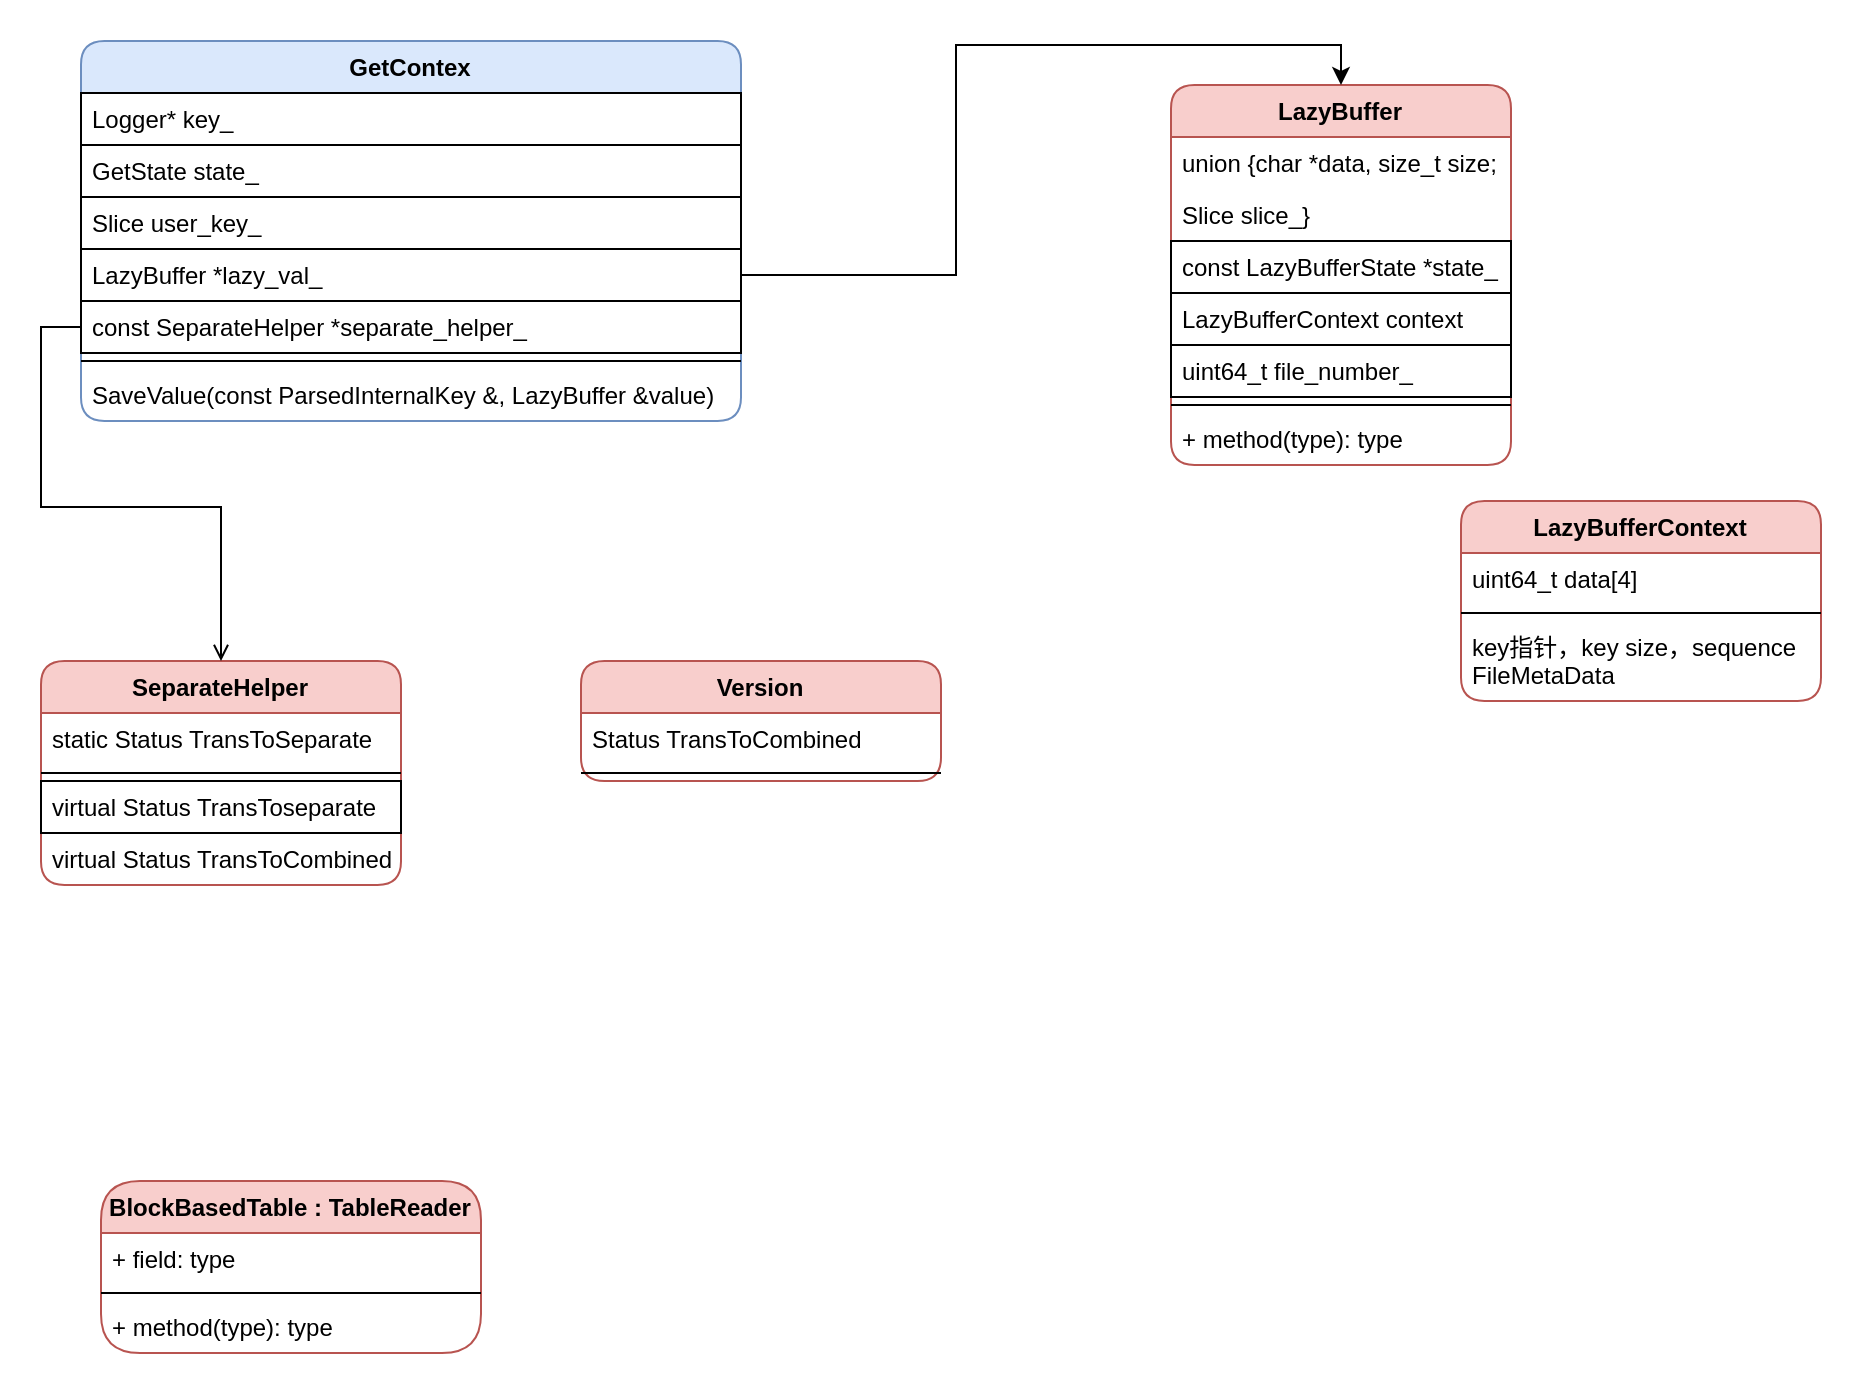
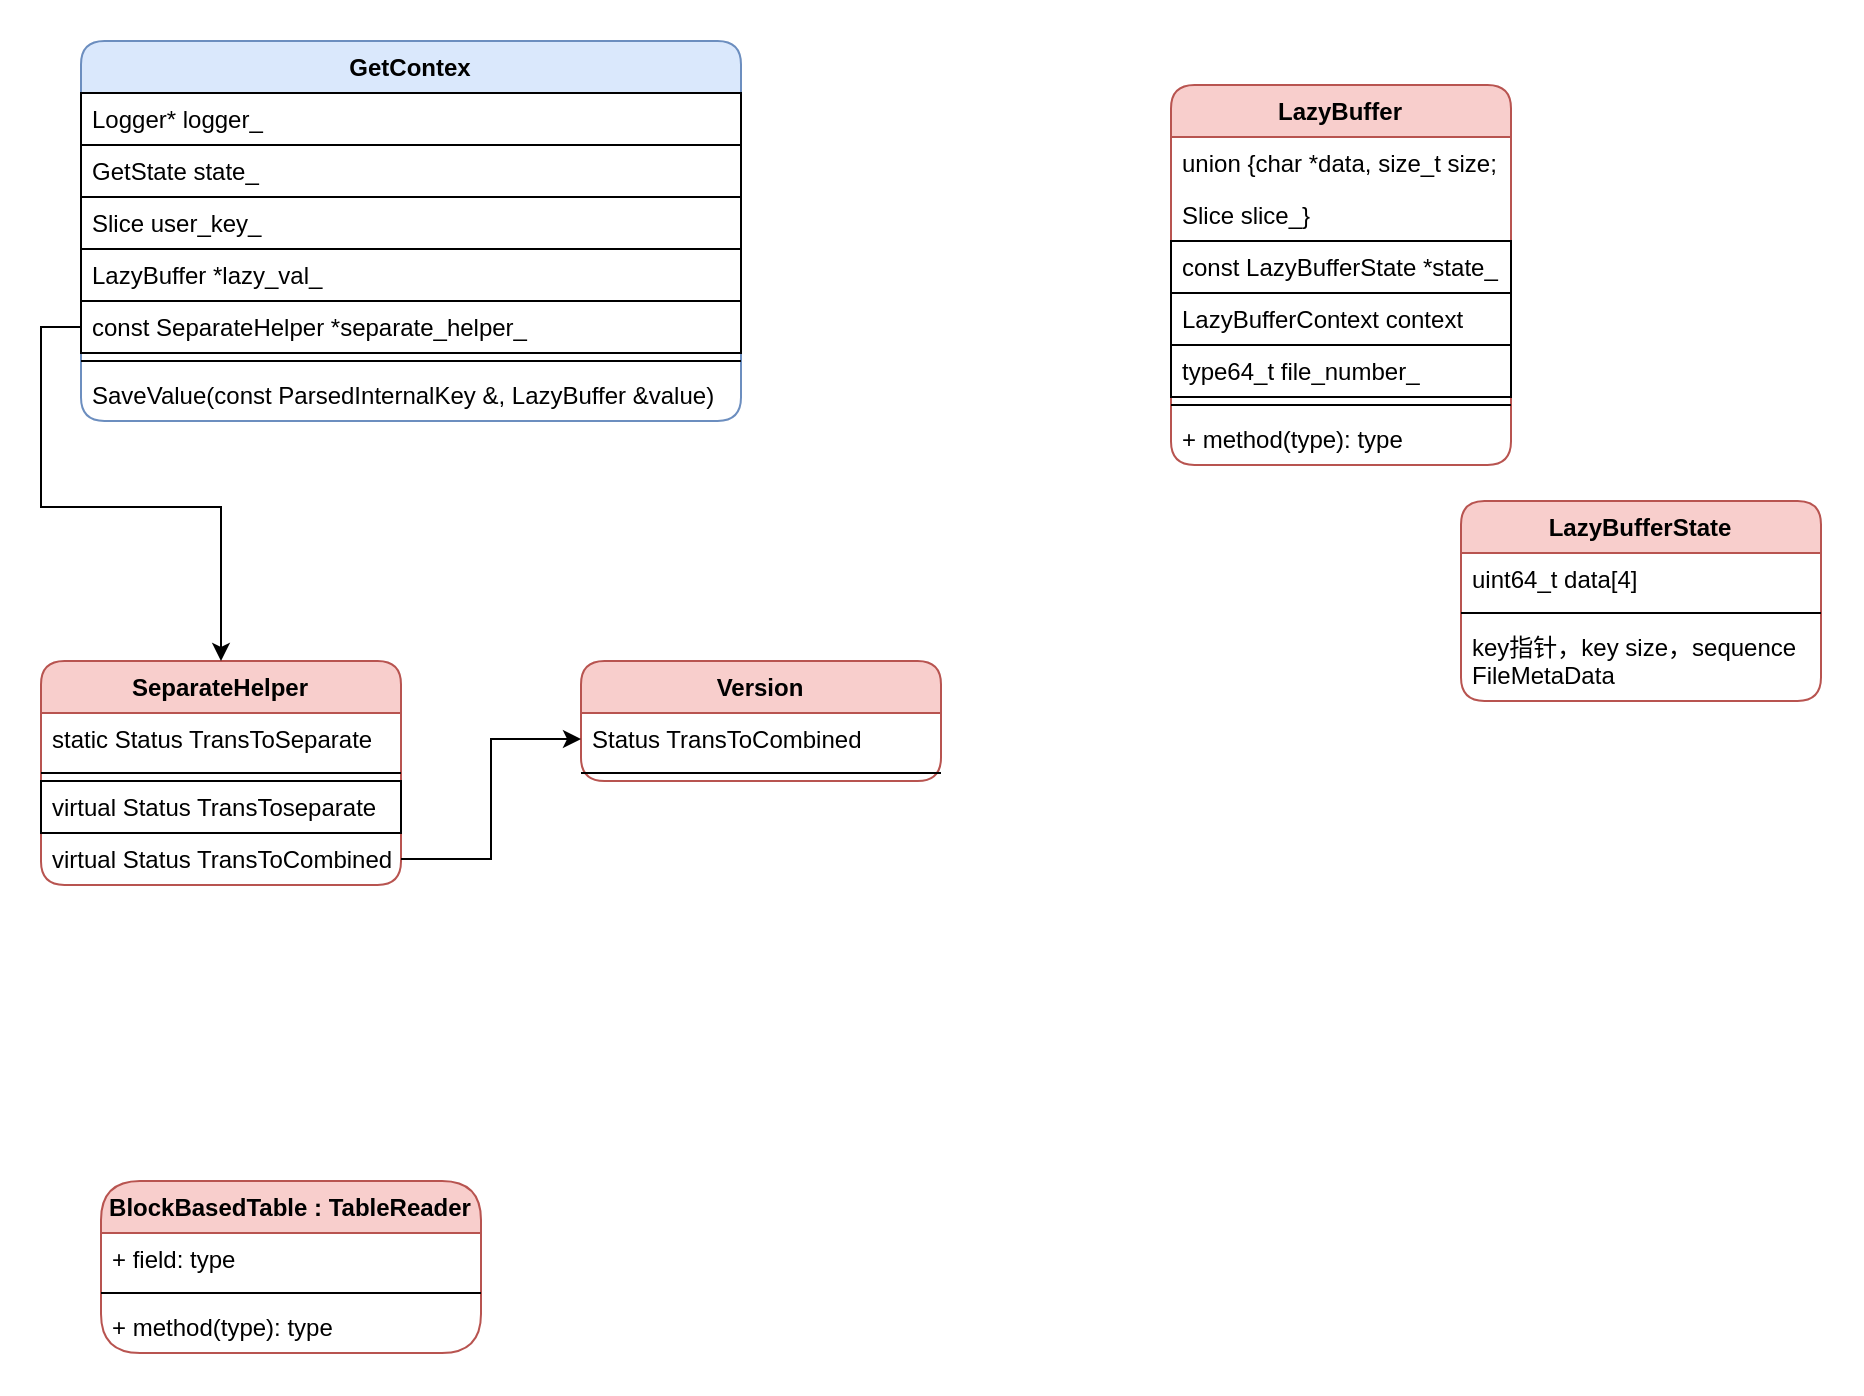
  <mxCell id="0" />
  <mxCell id="1" parent="0" />
  <mxCell id="2" value="GetContex" style="swimlane;fontStyle=1;align=center;verticalAlign=top;childLayout=stackLayout;horizontal=1;startSize=26;horizontalStack=0;resizeParent=1;resizeParentMax=0;resizeLast=0;collapsible=1;marginBottom=0;fillColor=#dae8fc;strokeColor=#6c8ebf;rounded=1;" parent="1" vertex="1"><mxGeometry x="40" y="20" width="330" height="190" as="geometry" /></mxCell>
- <mxCell id="3" value="Logger* key_" style="text;strokeColor=default;fillColor=none;align=left;verticalAlign=top;spacingLeft=4;spacingRight=4;overflow=hidden;rotatable=0;points=[[0,0.5],[1,0.5]];portConstraint=eastwest;" parent="2" vertex="1"><mxGeometry y="26" width="330" height="26" as="geometry" /></mxCell>
+ <mxCell id="3" value="Logger* logger_" style="text;strokeColor=default;fillColor=none;align=left;verticalAlign=top;spacingLeft=4;spacingRight=4;overflow=hidden;rotatable=0;points=[[0,0.5],[1,0.5]];portConstraint=eastwest;" parent="2" vertex="1"><mxGeometry y="26" width="330" height="26" as="geometry" /></mxCell>
  <mxCell id="4" value="GetState state_" style="text;strokeColor=default;fillColor=none;align=left;verticalAlign=top;spacingLeft=4;spacingRight=4;overflow=hidden;rotatable=0;points=[[0,0.5],[1,0.5]];portConstraint=eastwest;" parent="2" vertex="1"><mxGeometry y="52" width="330" height="26" as="geometry" /></mxCell>
  <mxCell id="5" value="Slice user_key_" style="text;strokeColor=default;fillColor=none;align=left;verticalAlign=top;spacingLeft=4;spacingRight=4;overflow=hidden;rotatable=0;points=[[0,0.5],[1,0.5]];portConstraint=eastwest;" parent="2" vertex="1"><mxGeometry y="78" width="330" height="26" as="geometry" /></mxCell>
  <mxCell id="6" value="LazyBuffer *lazy_val_" style="text;strokeColor=default;fillColor=none;align=left;verticalAlign=top;spacingLeft=4;spacingRight=4;overflow=hidden;rotatable=0;points=[[0,0.5],[1,0.5]];portConstraint=eastwest;" parent="2" vertex="1"><mxGeometry y="104" width="330" height="26" as="geometry" /></mxCell>
  <mxCell id="7" value="const SeparateHelper *separate_helper_" style="text;strokeColor=default;fillColor=none;align=left;verticalAlign=top;spacingLeft=4;spacingRight=4;overflow=hidden;rotatable=0;points=[[0,0.5],[1,0.5]];portConstraint=eastwest;" parent="2" vertex="1"><mxGeometry y="130" width="330" height="26" as="geometry" /></mxCell>
  <mxCell id="8" value="" style="line;strokeWidth=1;fillColor=none;align=left;verticalAlign=middle;spacingTop=-1;spacingLeft=3;spacingRight=3;rotatable=0;labelPosition=right;points=[];portConstraint=eastwest;" parent="2" vertex="1"><mxGeometry y="156" width="330" height="8" as="geometry" /></mxCell>
  <mxCell id="9" value="SaveValue(const ParsedInternalKey &amp;, LazyBuffer &amp;value)" style="text;strokeColor=none;fillColor=none;align=left;verticalAlign=top;spacingLeft=4;spacingRight=4;overflow=hidden;rotatable=0;points=[[0,0.5],[1,0.5]];portConstraint=eastwest;" parent="2" vertex="1"><mxGeometry y="164" width="330" height="26" as="geometry" /></mxCell>
  <mxCell id="10" value="LazyBuffer" style="swimlane;fontStyle=1;align=center;verticalAlign=top;childLayout=stackLayout;horizontal=1;startSize=26;horizontalStack=0;resizeParent=1;resizeParentMax=0;resizeLast=0;collapsible=1;marginBottom=0;rounded=1;strokeColor=#b85450;fillColor=#f8cecc;" parent="1" vertex="1"><mxGeometry x="585" y="42" width="170" height="190" as="geometry" /></mxCell>
  <mxCell id="11" value="union {char *data, size_t size;" style="text;strokeColor=none;fillColor=none;align=left;verticalAlign=top;spacingLeft=4;spacingRight=4;overflow=hidden;rotatable=0;points=[[0,0.5],[1,0.5]];portConstraint=eastwest;rounded=1;" parent="10" vertex="1"><mxGeometry y="26" width="170" height="26" as="geometry" /></mxCell>
  <mxCell id="12" value="Slice slice_}" style="text;strokeColor=none;fillColor=none;align=left;verticalAlign=top;spacingLeft=4;spacingRight=4;overflow=hidden;rotatable=0;points=[[0,0.5],[1,0.5]];portConstraint=eastwest;rounded=1;" parent="10" vertex="1"><mxGeometry y="52" width="170" height="26" as="geometry" /></mxCell>
  <mxCell id="13" value="const LazyBufferState *state_" style="text;strokeColor=default;fillColor=none;align=left;verticalAlign=top;spacingLeft=4;spacingRight=4;overflow=hidden;rotatable=0;points=[[0,0.5],[1,0.5]];portConstraint=eastwest;rounded=0;" parent="10" vertex="1"><mxGeometry y="78" width="170" height="26" as="geometry" /></mxCell>
  <mxCell id="14" value="LazyBufferContext context" style="text;strokeColor=default;fillColor=none;align=left;verticalAlign=top;spacingLeft=4;spacingRight=4;overflow=hidden;rotatable=0;points=[[0,0.5],[1,0.5]];portConstraint=eastwest;rounded=0;" parent="10" vertex="1"><mxGeometry y="104" width="170" height="26" as="geometry" /></mxCell>
- <mxCell id="15" value="uint64_t file_number_" style="text;strokeColor=default;fillColor=none;align=left;verticalAlign=top;spacingLeft=4;spacingRight=4;overflow=hidden;rotatable=0;points=[[0,0.5],[1,0.5]];portConstraint=eastwest;rounded=0;" parent="10" vertex="1"><mxGeometry y="130" width="170" height="26" as="geometry" /></mxCell>
+ <mxCell id="15" value="type64_t file_number_" style="text;strokeColor=default;fillColor=none;align=left;verticalAlign=top;spacingLeft=4;spacingRight=4;overflow=hidden;rotatable=0;points=[[0,0.5],[1,0.5]];portConstraint=eastwest;rounded=0;" parent="10" vertex="1"><mxGeometry y="130" width="170" height="26" as="geometry" /></mxCell>
  <mxCell id="16" value="" style="line;strokeWidth=1;fillColor=none;align=left;verticalAlign=middle;spacingTop=-1;spacingLeft=3;spacingRight=3;rotatable=0;labelPosition=right;points=[];portConstraint=eastwest;rounded=1;" parent="10" vertex="1"><mxGeometry y="156" width="170" height="8" as="geometry" /></mxCell>
  <mxCell id="17" value="+ method(type): type" style="text;strokeColor=none;fillColor=none;align=left;verticalAlign=top;spacingLeft=4;spacingRight=4;overflow=hidden;rotatable=0;points=[[0,0.5],[1,0.5]];portConstraint=eastwest;rounded=1;" parent="10" vertex="1"><mxGeometry y="164" width="170" height="26" as="geometry" /></mxCell>
- <mxCell id="18" style="edgeStyle=orthogonalEdgeStyle;rounded=0;orthogonalLoop=1;jettySize=auto;html=1;exitX=1;exitY=0.5;exitDx=0;exitDy=0;entryX=0.5;entryY=0;entryDx=0;entryDy=0;" parent="1" source="6" target="10" edge="1"><mxGeometry relative="1" as="geometry" /></mxCell>
  <mxCell id="19" value="BlockBasedTable : TableReader" style="swimlane;fontStyle=1;align=center;verticalAlign=top;childLayout=stackLayout;horizontal=1;startSize=26;horizontalStack=0;resizeParent=1;resizeParentMax=0;resizeLast=0;collapsible=1;marginBottom=0;rounded=1;strokeColor=#b85450;fillColor=#f8cecc;arcSize=25;" parent="1" vertex="1"><mxGeometry x="50" y="590" width="190" height="86" as="geometry" /></mxCell>
  <mxCell id="20" value="+ field: type" style="text;strokeColor=none;fillColor=none;align=left;verticalAlign=top;spacingLeft=4;spacingRight=4;overflow=hidden;rotatable=0;points=[[0,0.5],[1,0.5]];portConstraint=eastwest;rounded=0;" parent="19" vertex="1"><mxGeometry y="26" width="190" height="26" as="geometry" /></mxCell>
  <mxCell id="21" value="" style="line;strokeWidth=1;fillColor=none;align=left;verticalAlign=middle;spacingTop=-1;spacingLeft=3;spacingRight=3;rotatable=0;labelPosition=right;points=[];portConstraint=eastwest;rounded=0;" parent="19" vertex="1"><mxGeometry y="52" width="190" height="8" as="geometry" /></mxCell>
  <mxCell id="22" value="+ method(type): type" style="text;strokeColor=none;fillColor=none;align=left;verticalAlign=top;spacingLeft=4;spacingRight=4;overflow=hidden;rotatable=0;points=[[0,0.5],[1,0.5]];portConstraint=eastwest;rounded=0;" parent="19" vertex="1"><mxGeometry y="60" width="190" height="26" as="geometry" /></mxCell>
- <mxCell id="23" value="LazyBufferContext" style="swimlane;fontStyle=1;align=center;verticalAlign=top;childLayout=stackLayout;horizontal=1;startSize=26;horizontalStack=0;resizeParent=1;resizeParentMax=0;resizeLast=0;collapsible=1;marginBottom=0;rounded=1;strokeColor=#b85450;fillColor=#f8cecc;" parent="1" vertex="1"><mxGeometry x="730" y="250" width="180" height="100" as="geometry" /></mxCell>
+ <mxCell id="23" value="LazyBufferState" style="swimlane;fontStyle=1;align=center;verticalAlign=top;childLayout=stackLayout;horizontal=1;startSize=26;horizontalStack=0;resizeParent=1;resizeParentMax=0;resizeLast=0;collapsible=1;marginBottom=0;rounded=1;strokeColor=#b85450;fillColor=#f8cecc;" parent="1" vertex="1"><mxGeometry x="730" y="250" width="180" height="100" as="geometry" /></mxCell>
  <mxCell id="24" value="uint64_t data[4]" style="text;strokeColor=none;fillColor=none;align=left;verticalAlign=top;spacingLeft=4;spacingRight=4;overflow=hidden;rotatable=0;points=[[0,0.5],[1,0.5]];portConstraint=eastwest;rounded=0;" parent="23" vertex="1"><mxGeometry y="26" width="180" height="26" as="geometry" /></mxCell>
  <mxCell id="25" value="" style="line;strokeWidth=1;fillColor=none;align=left;verticalAlign=middle;spacingTop=-1;spacingLeft=3;spacingRight=3;rotatable=0;labelPosition=right;points=[];portConstraint=eastwest;rounded=0;" parent="23" vertex="1"><mxGeometry y="52" width="180" height="8" as="geometry" /></mxCell>
  <mxCell id="26" value="key指针，key size，sequence&#10;FileMetaData" style="text;strokeColor=none;fillColor=none;align=left;verticalAlign=top;spacingLeft=4;spacingRight=4;overflow=hidden;rotatable=0;points=[[0,0.5],[1,0.5]];portConstraint=eastwest;rounded=0;" parent="23" vertex="1"><mxGeometry y="60" width="180" height="40" as="geometry" /></mxCell>
  <mxCell id="27" value="SeparateHelper" style="swimlane;fontStyle=1;align=center;verticalAlign=top;childLayout=stackLayout;horizontal=1;startSize=26;horizontalStack=0;resizeParent=1;resizeParentMax=0;resizeLast=0;collapsible=1;marginBottom=0;rounded=1;strokeColor=#b85450;fillColor=#f8cecc;" parent="1" vertex="1"><mxGeometry x="20" y="330" width="180" height="112" as="geometry" /></mxCell>
  <mxCell id="28" value="static Status TransToSeparate" style="text;strokeColor=none;fillColor=none;align=left;verticalAlign=top;spacingLeft=4;spacingRight=4;overflow=hidden;rotatable=0;points=[[0,0.5],[1,0.5]];portConstraint=eastwest;rounded=1;" parent="27" vertex="1"><mxGeometry y="26" width="180" height="26" as="geometry" /></mxCell>
  <mxCell id="29" value="" style="line;strokeWidth=1;fillColor=none;align=left;verticalAlign=middle;spacingTop=-1;spacingLeft=3;spacingRight=3;rotatable=0;labelPosition=right;points=[];portConstraint=eastwest;rounded=1;" parent="27" vertex="1"><mxGeometry y="52" width="180" height="8" as="geometry" /></mxCell>
  <mxCell id="30" value="virtual Status TransToseparate" style="text;strokeColor=default;fillColor=none;align=left;verticalAlign=top;spacingLeft=4;spacingRight=4;overflow=hidden;rotatable=0;points=[[0,0.5],[1,0.5]];portConstraint=eastwest;rounded=0;" parent="27" vertex="1"><mxGeometry y="60" width="180" height="26" as="geometry" /></mxCell>
  <mxCell id="31" value="virtual Status TransToCombined" style="text;strokeColor=none;fillColor=none;align=left;verticalAlign=top;spacingLeft=4;spacingRight=4;overflow=hidden;rotatable=0;points=[[0,0.5],[1,0.5]];portConstraint=eastwest;rounded=0;" parent="27" vertex="1"><mxGeometry y="86" width="180" height="26" as="geometry" /></mxCell>
  <mxCell id="32" value="Version" style="swimlane;fontStyle=1;align=center;verticalAlign=top;childLayout=stackLayout;horizontal=1;startSize=26;horizontalStack=0;resizeParent=1;resizeParentMax=0;resizeLast=0;collapsible=1;marginBottom=0;rounded=1;strokeColor=#b85450;fillColor=#f8cecc;" parent="1" vertex="1"><mxGeometry x="290" y="330" width="180" height="60" as="geometry" /></mxCell>
  <mxCell id="33" value="Status TransToCombined" style="text;strokeColor=none;fillColor=none;align=left;verticalAlign=top;spacingLeft=4;spacingRight=4;overflow=hidden;rotatable=0;points=[[0,0.5],[1,0.5]];portConstraint=eastwest;rounded=1;" parent="32" vertex="1"><mxGeometry y="26" width="180" height="26" as="geometry" /></mxCell>
  <mxCell id="34" value="" style="line;strokeWidth=1;fillColor=none;align=left;verticalAlign=middle;spacingTop=-1;spacingLeft=3;spacingRight=3;rotatable=0;labelPosition=right;points=[];portConstraint=eastwest;rounded=1;" parent="32" vertex="1"><mxGeometry y="52" width="180" height="8" as="geometry" /></mxCell>
- <mxCell id="36" style="edgeStyle=orthogonalEdgeStyle;rounded=0;orthogonalLoop=1;jettySize=auto;html=1;exitX=0;exitY=0.5;exitDx=0;exitDy=0;entryX=0.5;entryY=0;entryDx=0;entryDy=0;endArrow=open;" parent="1" source="7" target="27" edge="1"><mxGeometry relative="1" as="geometry" /></mxCell>
+ <mxCell id="35" style="edgeStyle=orthogonalEdgeStyle;rounded=0;orthogonalLoop=1;jettySize=auto;html=1;exitX=1;exitY=0.5;exitDx=0;exitDy=0;entryX=0;entryY=0.5;entryDx=0;entryDy=0;" parent="1" source="31" target="33" edge="1"><mxGeometry relative="1" as="geometry" /></mxCell>
+ <mxCell id="36" style="edgeStyle=orthogonalEdgeStyle;rounded=0;orthogonalLoop=1;jettySize=auto;html=1;exitX=0;exitY=0.5;exitDx=0;exitDy=0;entryX=0.5;entryY=0;entryDx=0;entryDy=0;" parent="1" source="7" target="27" edge="1"><mxGeometry relative="1" as="geometry" /></mxCell>
